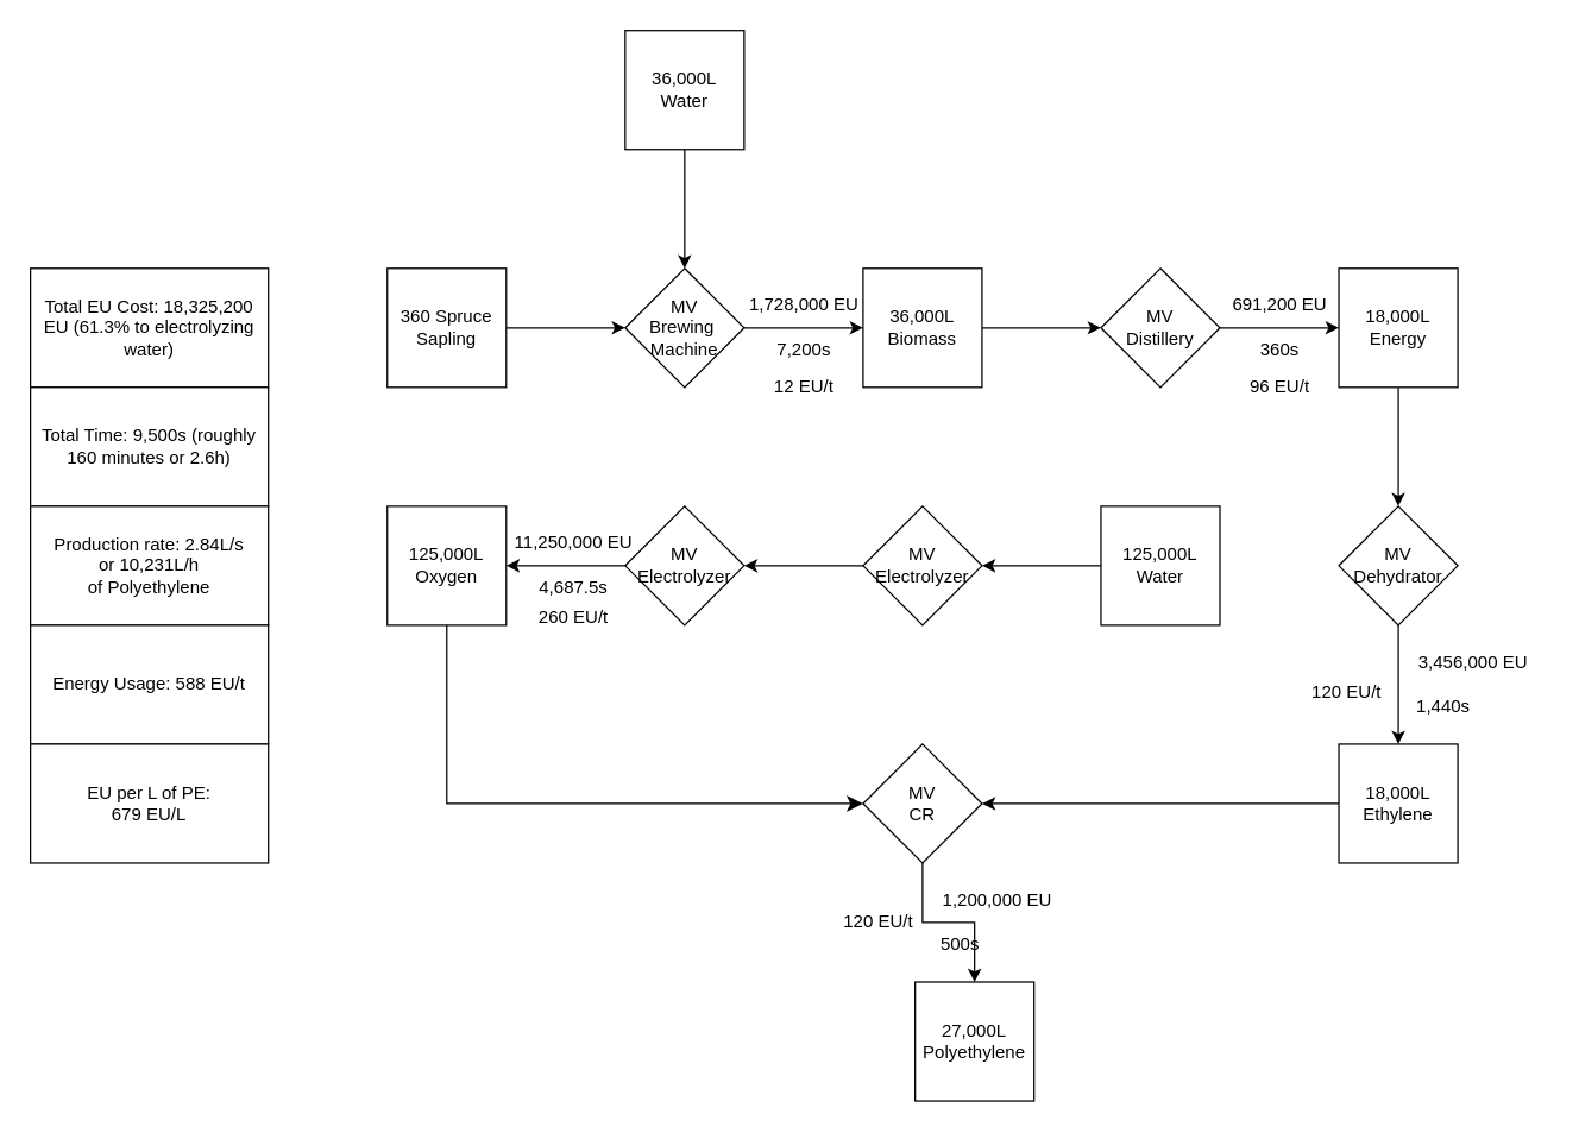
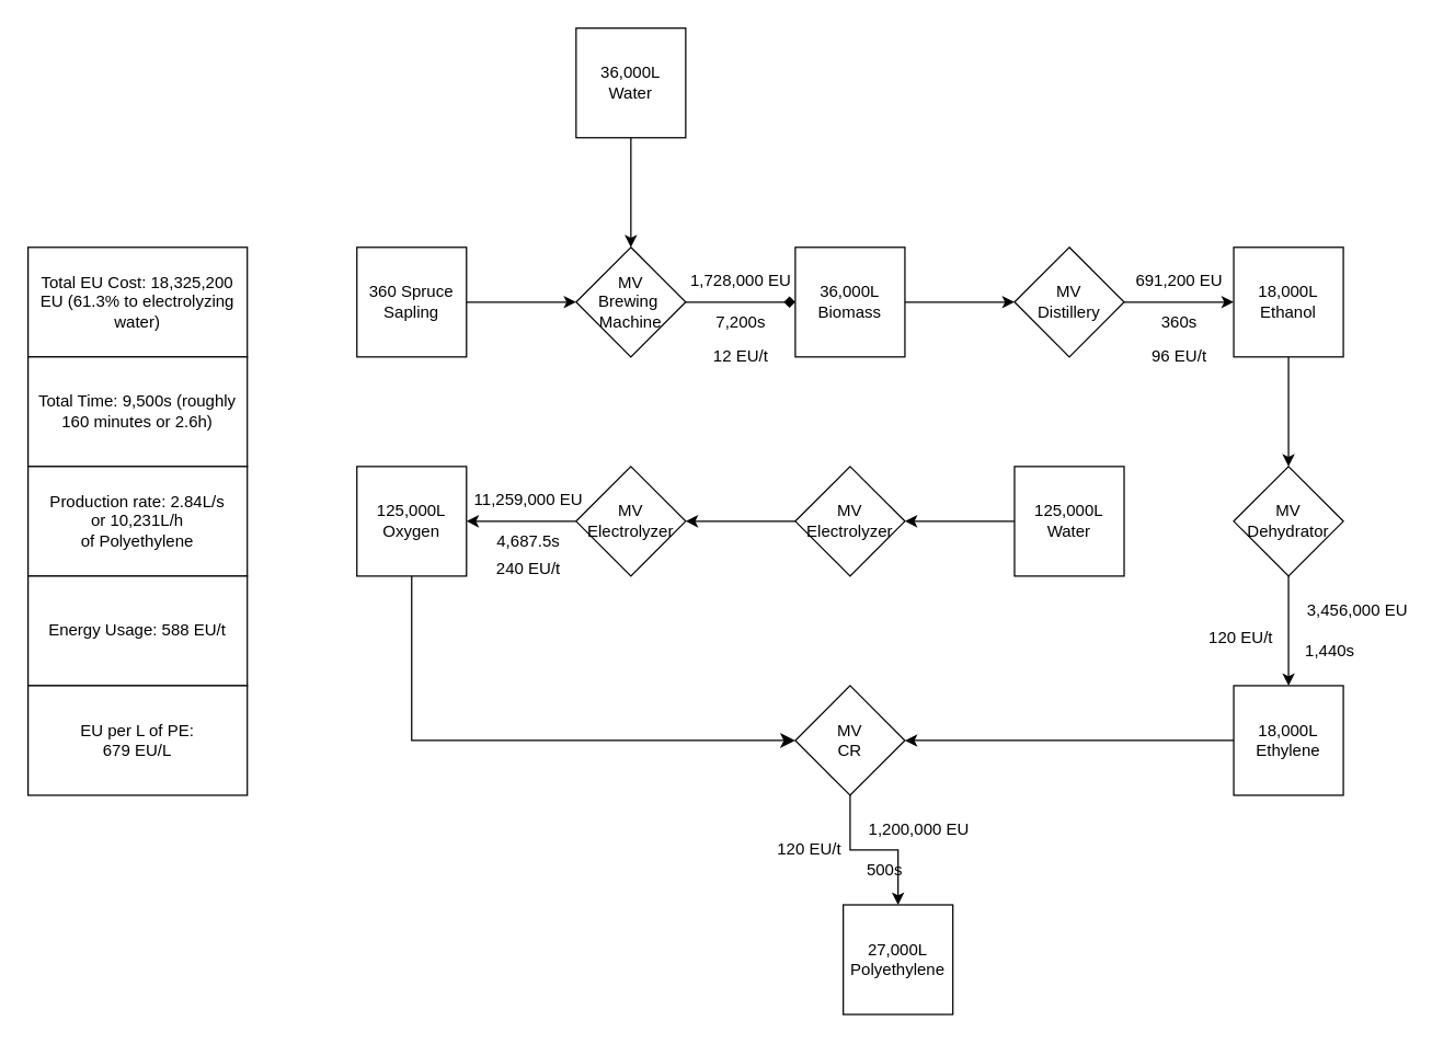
  <mxCell id="0" />
  <mxCell id="1" parent="0" />
  <mxCell id="2" value="" style="edgeStyle=orthogonalEdgeStyle;rounded=0;orthogonalLoop=1;jettySize=auto;html=1;" parent="1" source="3" target="5" edge="1"><mxGeometry relative="1" as="geometry" /></mxCell>
  <mxCell id="3" value="360 Spruce Sapling" style="whiteSpace=wrap;html=1;aspect=fixed;" parent="1" vertex="1"><mxGeometry x="260" y="180" width="80" height="80" as="geometry" /></mxCell>
- <mxCell id="4" value="" style="edgeStyle=orthogonalEdgeStyle;rounded=0;orthogonalLoop=1;jettySize=auto;html=1;" parent="1" source="5" target="9" edge="1"><mxGeometry relative="1" as="geometry" /></mxCell>
+ <mxCell id="4" value="" style="edgeStyle=orthogonalEdgeStyle;rounded=0;orthogonalLoop=1;jettySize=auto;html=1;endArrow=diamond;" parent="1" source="5" target="9" edge="1"><mxGeometry relative="1" as="geometry" /></mxCell>
  <mxCell id="5" value="MV&lt;br&gt;Brewing&amp;nbsp;&lt;br&gt;Machine" style="rhombus;whiteSpace=wrap;html=1;" parent="1" vertex="1"><mxGeometry x="420" y="180" width="80" height="80" as="geometry" /></mxCell>
  <mxCell id="6" value="" style="edgeStyle=orthogonalEdgeStyle;rounded=0;orthogonalLoop=1;jettySize=auto;html=1;" parent="1" source="7" target="5" edge="1"><mxGeometry relative="1" as="geometry" /></mxCell>
  <mxCell id="7" value="36,000L&lt;br&gt;Water" style="whiteSpace=wrap;html=1;aspect=fixed;" parent="1" vertex="1"><mxGeometry x="420" y="20" width="80" height="80" as="geometry" /></mxCell>
  <mxCell id="8" value="" style="edgeStyle=orthogonalEdgeStyle;rounded=0;orthogonalLoop=1;jettySize=auto;html=1;" parent="1" source="9" target="13" edge="1"><mxGeometry relative="1" as="geometry" /></mxCell>
  <mxCell id="9" value="36,000L&lt;br&gt;Biomass" style="whiteSpace=wrap;html=1;aspect=fixed;" parent="1" vertex="1"><mxGeometry x="580" y="180" width="80" height="80" as="geometry" /></mxCell>
  <mxCell id="10" value="1,728,000 EU" style="text;html=1;align=center;verticalAlign=middle;resizable=0;points=[];autosize=1;strokeColor=none;fillColor=none;" parent="1" vertex="1"><mxGeometry x="490" y="190" width="100" height="30" as="geometry" /></mxCell>
  <mxCell id="11" value="7,200s" style="text;html=1;align=center;verticalAlign=middle;resizable=0;points=[];autosize=1;strokeColor=none;fillColor=none;" parent="1" vertex="1"><mxGeometry x="510" y="220" width="60" height="30" as="geometry" /></mxCell>
  <mxCell id="12" value="" style="edgeStyle=orthogonalEdgeStyle;rounded=0;orthogonalLoop=1;jettySize=auto;html=1;" parent="1" source="13" target="15" edge="1"><mxGeometry relative="1" as="geometry" /></mxCell>
  <mxCell id="13" value="MV&lt;br&gt;Distillery" style="rhombus;whiteSpace=wrap;html=1;" parent="1" vertex="1"><mxGeometry x="740" y="180" width="80" height="80" as="geometry" /></mxCell>
  <mxCell id="14" value="" style="edgeStyle=orthogonalEdgeStyle;rounded=0;orthogonalLoop=1;jettySize=auto;html=1;" parent="1" source="15" target="19" edge="1"><mxGeometry relative="1" as="geometry" /></mxCell>
- <mxCell id="15" value="18,000L&lt;br&gt;Energy" style="whiteSpace=wrap;html=1;aspect=fixed;" parent="1" vertex="1"><mxGeometry x="900" y="180" width="80" height="80" as="geometry" /></mxCell>
+ <mxCell id="15" value="18,000L&lt;br&gt;Ethanol" style="whiteSpace=wrap;html=1;aspect=fixed;" parent="1" vertex="1"><mxGeometry x="900" y="180" width="80" height="80" as="geometry" /></mxCell>
  <mxCell id="16" value="691,200 EU" style="text;html=1;align=center;verticalAlign=middle;resizable=0;points=[];autosize=1;strokeColor=none;fillColor=none;" parent="1" vertex="1"><mxGeometry x="815" y="190" width="90" height="30" as="geometry" /></mxCell>
  <mxCell id="17" value="360s" style="text;html=1;align=center;verticalAlign=middle;resizable=0;points=[];autosize=1;strokeColor=none;fillColor=none;" parent="1" vertex="1"><mxGeometry x="835" y="220" width="50" height="30" as="geometry" /></mxCell>
  <mxCell id="18" value="" style="edgeStyle=orthogonalEdgeStyle;rounded=0;orthogonalLoop=1;jettySize=auto;html=1;" parent="1" source="19" target="21" edge="1"><mxGeometry relative="1" as="geometry" /></mxCell>
  <mxCell id="19" value="MV&lt;br&gt;Dehydrator" style="rhombus;whiteSpace=wrap;html=1;" parent="1" vertex="1"><mxGeometry x="900" y="340" width="80" height="80" as="geometry" /></mxCell>
  <mxCell id="20" value="" style="edgeStyle=orthogonalEdgeStyle;rounded=0;orthogonalLoop=1;jettySize=auto;html=1;" parent="1" source="21" target="34" edge="1"><mxGeometry relative="1" as="geometry" /></mxCell>
  <mxCell id="21" value="18,000L&lt;br&gt;Ethylene" style="whiteSpace=wrap;html=1;aspect=fixed;" parent="1" vertex="1"><mxGeometry x="900" y="500" width="80" height="80" as="geometry" /></mxCell>
  <mxCell id="22" value="3,456,000 EU" style="text;html=1;align=center;verticalAlign=middle;resizable=0;points=[];autosize=1;strokeColor=none;fillColor=none;" parent="1" vertex="1"><mxGeometry x="940" y="430" width="100" height="30" as="geometry" /></mxCell>
  <mxCell id="23" value="1,440s" style="text;html=1;align=center;verticalAlign=middle;resizable=0;points=[];autosize=1;strokeColor=none;fillColor=none;" parent="1" vertex="1"><mxGeometry x="940" y="460" width="60" height="30" as="geometry" /></mxCell>
  <mxCell id="24" value="" style="edgeStyle=orthogonalEdgeStyle;rounded=0;orthogonalLoop=1;jettySize=auto;html=1;" parent="1" source="25" target="27" edge="1"><mxGeometry relative="1" as="geometry" /></mxCell>
  <mxCell id="25" value="125,000L&lt;br&gt;Water" style="whiteSpace=wrap;html=1;aspect=fixed;" parent="1" vertex="1"><mxGeometry x="740" y="340" width="80" height="80" as="geometry" /></mxCell>
  <mxCell id="26" value="" style="edgeStyle=orthogonalEdgeStyle;rounded=0;orthogonalLoop=1;jettySize=auto;html=1;" parent="1" source="27" target="29" edge="1"><mxGeometry relative="1" as="geometry" /></mxCell>
  <mxCell id="27" value="MV&lt;br&gt;Electrolyzer" style="rhombus;whiteSpace=wrap;html=1;" parent="1" vertex="1"><mxGeometry x="580" y="340" width="80" height="80" as="geometry" /></mxCell>
  <mxCell id="28" value="" style="edgeStyle=orthogonalEdgeStyle;rounded=0;orthogonalLoop=1;jettySize=auto;html=1;" parent="1" source="29" target="30" edge="1"><mxGeometry relative="1" as="geometry" /></mxCell>
  <mxCell id="29" value="MV&lt;br&gt;Electrolyzer" style="rhombus;whiteSpace=wrap;html=1;" parent="1" vertex="1"><mxGeometry x="420" y="340" width="80" height="80" as="geometry" /></mxCell>
  <mxCell id="30" value="125,000L&lt;br&gt;Oxygen" style="whiteSpace=wrap;html=1;aspect=fixed;" parent="1" vertex="1"><mxGeometry x="260" y="340" width="80" height="80" as="geometry" /></mxCell>
- <mxCell id="31" value="11,250,000 EU" style="text;html=1;align=center;verticalAlign=middle;resizable=0;points=[];autosize=1;strokeColor=none;fillColor=none;" parent="1" vertex="1"><mxGeometry x="335" y="350" width="100" height="30" as="geometry" /></mxCell>
+ <mxCell id="31" value="11,259,000 EU" style="text;html=1;align=center;verticalAlign=middle;resizable=0;points=[];autosize=1;strokeColor=none;fillColor=none;" parent="1" vertex="1"><mxGeometry x="335" y="350" width="100" height="30" as="geometry" /></mxCell>
  <mxCell id="32" value="4,687.5s" style="text;html=1;align=center;verticalAlign=middle;resizable=0;points=[];autosize=1;strokeColor=none;fillColor=none;" parent="1" vertex="1"><mxGeometry x="350" y="380" width="70" height="30" as="geometry" /></mxCell>
  <mxCell id="33" value="" style="edgeStyle=orthogonalEdgeStyle;rounded=0;orthogonalLoop=1;jettySize=auto;html=1;" parent="1" source="34" target="36" edge="1"><mxGeometry relative="1" as="geometry" /></mxCell>
  <mxCell id="34" value="MV&lt;br&gt;CR" style="rhombus;whiteSpace=wrap;html=1;" parent="1" vertex="1"><mxGeometry x="580" y="500" width="80" height="80" as="geometry" /></mxCell>
  <mxCell id="35" value="" style="edgeStyle=segmentEdgeStyle;endArrow=classic;html=1;curved=0;rounded=0;endSize=8;startSize=8;sourcePerimeterSpacing=0;targetPerimeterSpacing=0;exitX=0.5;exitY=1;exitDx=0;exitDy=0;" parent="1" source="30" edge="1"><mxGeometry width="100" relative="1" as="geometry"><mxPoint x="300" y="500" as="sourcePoint" /><mxPoint x="580" y="540" as="targetPoint" /><Array as="points"><mxPoint x="300" y="540" /></Array></mxGeometry></mxCell>
  <mxCell id="36" value="27,000L&lt;br&gt;Polyethylene" style="whiteSpace=wrap;html=1;aspect=fixed;" parent="1" vertex="1"><mxGeometry x="615" y="660" width="80" height="80" as="geometry" /></mxCell>
  <mxCell id="37" value="500s" style="text;html=1;align=center;verticalAlign=middle;resizable=0;points=[];autosize=1;strokeColor=none;fillColor=none;" parent="1" vertex="1"><mxGeometry x="620" y="620" width="50" height="30" as="geometry" /></mxCell>
  <mxCell id="38" value="1,200,000 EU" style="text;html=1;align=center;verticalAlign=middle;resizable=0;points=[];autosize=1;strokeColor=none;fillColor=none;" parent="1" vertex="1"><mxGeometry x="620" y="590" width="100" height="30" as="geometry" /></mxCell>
  <mxCell id="39" value="Total EU Cost: 18,325,200 EU (61.3% to electrolyzing water)" style="rounded=0;whiteSpace=wrap;html=1;" parent="1" vertex="1"><mxGeometry x="20" y="180" width="160" height="80" as="geometry" /></mxCell>
  <mxCell id="40" value="Total Time: 9,500s (roughly 160 minutes or 2.6h)" style="rounded=0;whiteSpace=wrap;html=1;" parent="1" vertex="1"><mxGeometry x="20" y="260" width="160" height="80" as="geometry" /></mxCell>
  <mxCell id="41" value="Production rate: 2.84L/s&lt;br&gt;or 10,231L/h&lt;br&gt;of Polyethylene" style="rounded=0;whiteSpace=wrap;html=1;" parent="1" vertex="1"><mxGeometry x="20" y="340" width="160" height="80" as="geometry" /></mxCell>
  <mxCell id="42" value="Energy Usage: 588 EU/t" style="rounded=0;whiteSpace=wrap;html=1;" parent="1" vertex="1"><mxGeometry x="20" y="420" width="160" height="80" as="geometry" /></mxCell>
  <mxCell id="43" value="120 EU/t" style="text;html=1;align=center;verticalAlign=middle;resizable=0;points=[];autosize=1;strokeColor=none;fillColor=none;" parent="1" vertex="1"><mxGeometry x="555" y="605" width="70" height="30" as="geometry" /></mxCell>
  <mxCell id="44" value="120 EU/t" style="text;html=1;align=center;verticalAlign=middle;resizable=0;points=[];autosize=1;strokeColor=none;fillColor=none;" parent="1" vertex="1"><mxGeometry x="870" y="450" width="70" height="30" as="geometry" /></mxCell>
- <mxCell id="45" value="260 EU/t" style="text;html=1;align=center;verticalAlign=middle;resizable=0;points=[];autosize=1;strokeColor=none;fillColor=none;" parent="1" vertex="1"><mxGeometry x="350" y="400" width="70" height="30" as="geometry" /></mxCell>
+ <mxCell id="45" value="240 EU/t" style="text;html=1;align=center;verticalAlign=middle;resizable=0;points=[];autosize=1;strokeColor=none;fillColor=none;" parent="1" vertex="1"><mxGeometry x="350" y="400" width="70" height="30" as="geometry" /></mxCell>
  <mxCell id="46" value="96 EU/t" style="text;html=1;align=center;verticalAlign=middle;resizable=0;points=[];autosize=1;strokeColor=none;fillColor=none;" parent="1" vertex="1"><mxGeometry x="830" y="245" width="60" height="30" as="geometry" /></mxCell>
  <mxCell id="47" value="12 EU/t" style="text;html=1;align=center;verticalAlign=middle;resizable=0;points=[];autosize=1;strokeColor=none;fillColor=none;" parent="1" vertex="1"><mxGeometry x="510" y="245" width="60" height="30" as="geometry" /></mxCell>
  <mxCell id="48" value="EU per L of PE:&lt;br&gt;679 EU/L" style="rounded=0;whiteSpace=wrap;html=1;" parent="1" vertex="1"><mxGeometry x="20" y="500" width="160" height="80" as="geometry" /></mxCell>
